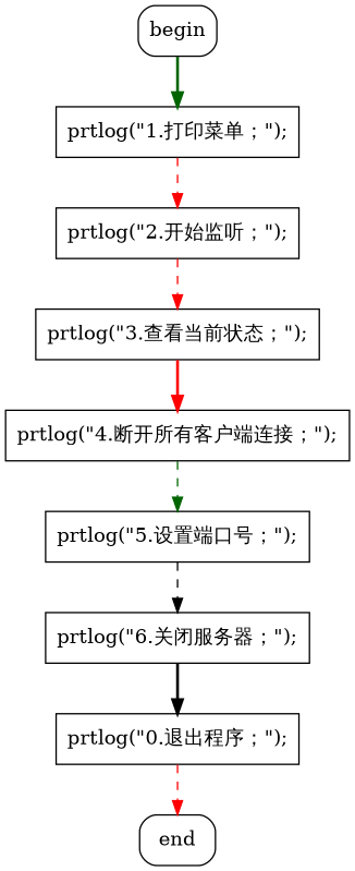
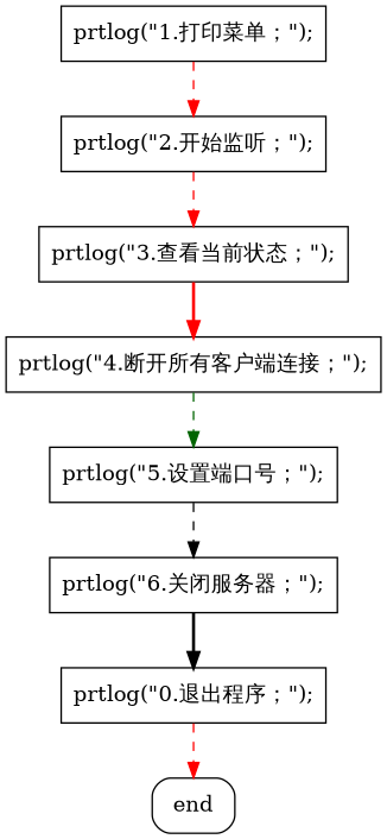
  digraph {
    splines=polyline
    node [shape=box]
    edge [color=red style=dashed]
    n1 [label=end style=rounded]
-   n2 [label=begin style=rounded]
    n3 [label="prtlog(\"1.打印菜单；\");"]
    n4 [label="prtlog(\"2.开始监听；\");"]
    n5 [label="prtlog(\"3.查看当前状态；\");"]
    n6 [label="prtlog(\"4.断开所有客户端连接；\");"]
    n7 [label="prtlog(\"5.设置端口号；\");"]
    n8 [label="prtlog(\"6.关闭服务器；\");"]
    n9 [label="prtlog(\"0.退出程序；\");"]
    subgraph sub_1 {
      rank=sink
      n1
    }
-   n2 -> n3 [color=darkgreen style=bold]
    n3 -> n4
    n4 -> n5
    n5 -> n6 [style=bold]
    n6 -> n7 [color=darkgreen]
    n7 -> n8 [color=black]
    n8 -> n9 [color=black style=bold]
    n9 -> n1
  }
